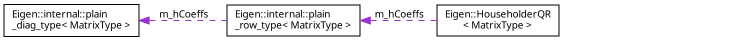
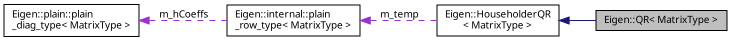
  digraph {
    fontname="Noto Sans"
    rankdir=LR
    node [color=black fillcolor=white fontname="Noto Sans" fontsize=10 shape=record style=filled]
    edge [color=darkorchid3 dir=back fontname="Noto Sans" fontsize=10 labelfontname=Helvetica labelfontsize=10 style=dashed]
+   n1 [fillcolor=grey75 fontcolor=black height=0.2 label="Eigen::QR\< MatrixType \>" width=0.4]
    n2 [height=0.2 label="Eigen::HouseholderQR\l\< MatrixType \>" width=0.4]
    n3 [height=0.2 label="Eigen::internal::plain\l_row_type\< MatrixType \>" width=0.4]
-   n4 [height=0.2 label="Eigen::internal::plain\l_diag_type\< MatrixType \>" width=0.4]
-   n3 -> n2 [label=" m_hCoeffs"]
+   n4 [height=0.2 label="Eigen::plain::plain\l_diag_type\< MatrixType \>" width=0.4]
+   n2 -> n1 [color=midnightblue style=solid]
+   n3 -> n2 [label=" m_temp"]
    n4 -> n3 [label=" m_hCoeffs"]
  }
